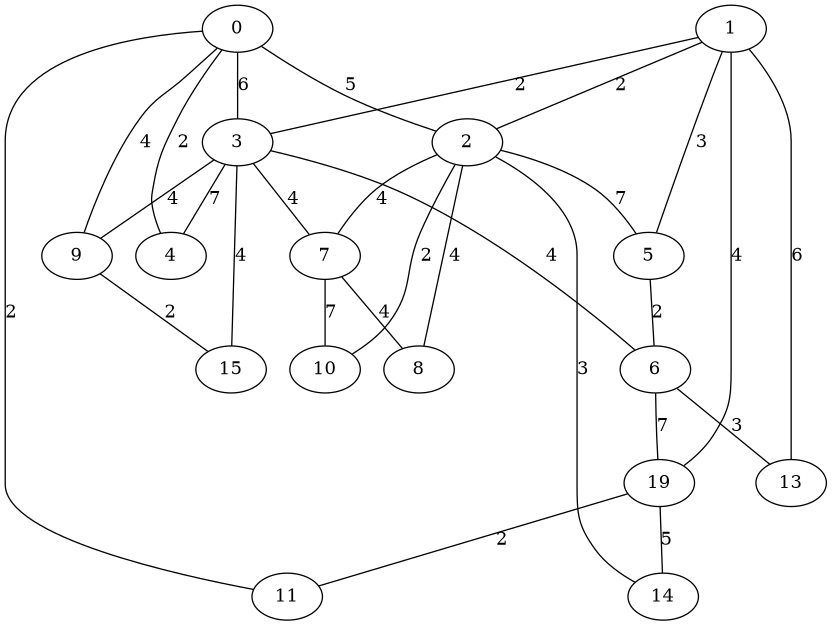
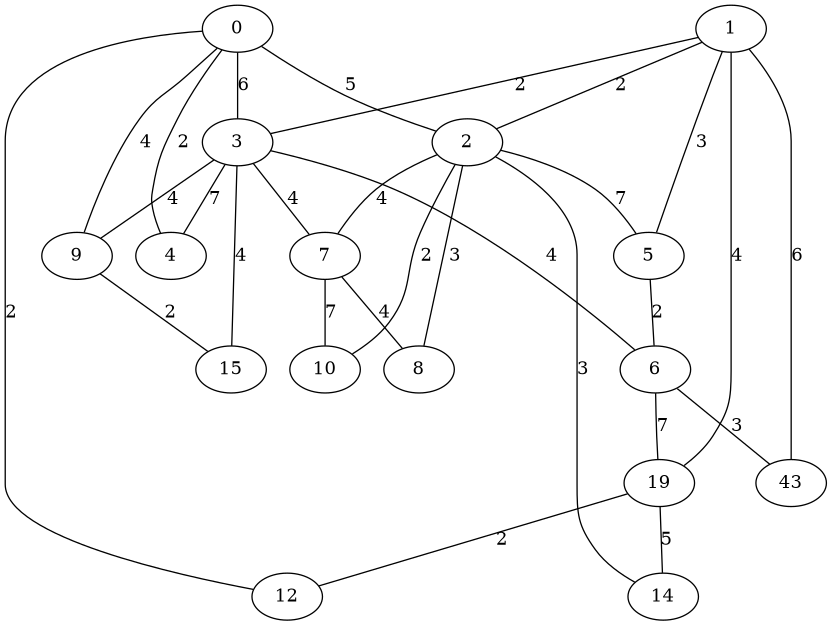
  graph {
    node [habit=2 x=4 y=7]
    edge [weight=2]
    0 [habit=6 x=3 y=8]
    2 [habit=8 x=6 y=4]
    3 [habit=1 y=6]
    4 [habit=1 y=10]
    9 [base=2 habit=1 x=1]
-   12 [x=3 y=10 label=11]
+   12 [x=3 y=10]
    5 [base=1 x=9 y=5]
    7 [habit=10 y=2]
    8 [habit=3 x=7 y=2]
    10 [habit=10 x=5 y=1]
    14 [habit=6 y=5]
    6 [x=8]
    15 [habit=9 x=1 y=5]
    1 [x=7 y=6]
    n15 [habit=3 label=19 x=6 y=9]
-   13 [habit=9 x=10]
+   13 [habit=9 x=10 label=43]
    0 -- 2 [label=5 weight=5]
    0 -- 3 [label=6 weight=6]
    0 -- 4 [label=2]
    0 -- 9 [label=4 weight=4]
    0 -- 12 [label=2]
    2 -- 5 [label=7 weight=7]
    2 -- 7 [label=4 weight=4]
-   2 -- 8 [label=4 weight=3]
+   2 -- 8 [label=3 weight=3]
    2 -- 10 [label=2]
    2 -- 14 [label=3 weight=3]
    3 -- 4 [label=7 weight=7]
    3 -- 9 [label=4 weight=4]
    3 -- 7 [label=4 weight=4]
    3 -- 6 [label=4 weight=4]
    3 -- 15 [label=4 weight=4]
    9 -- 15 [label=2]
    5 -- 6 [label=2]
    7 -- 8 [label=4 weight=4]
    7 -- 10 [label=7 weight=7]
    6 -- n15 [label=7 weight=7]
    6 -- 13 [label=3 weight=3]
    1 -- 2 [label=2]
    1 -- 3 [label=2]
    1 -- 5 [label=3 weight=3]
    1 -- n15 [label=4 weight=4]
    1 -- 13 [label=6 weight=6]
    n15 -- 12 [label=2]
    n15 -- 14 [label=5 weight=5]
  }
